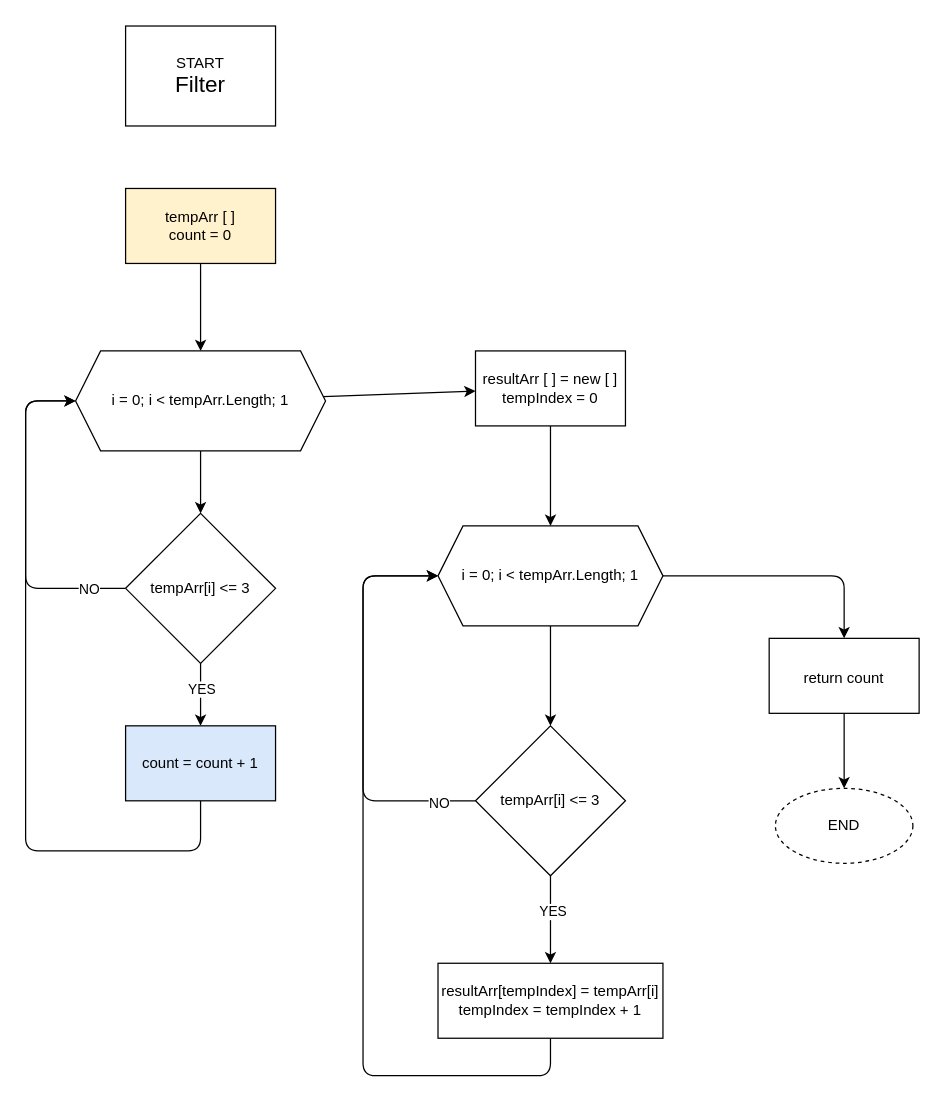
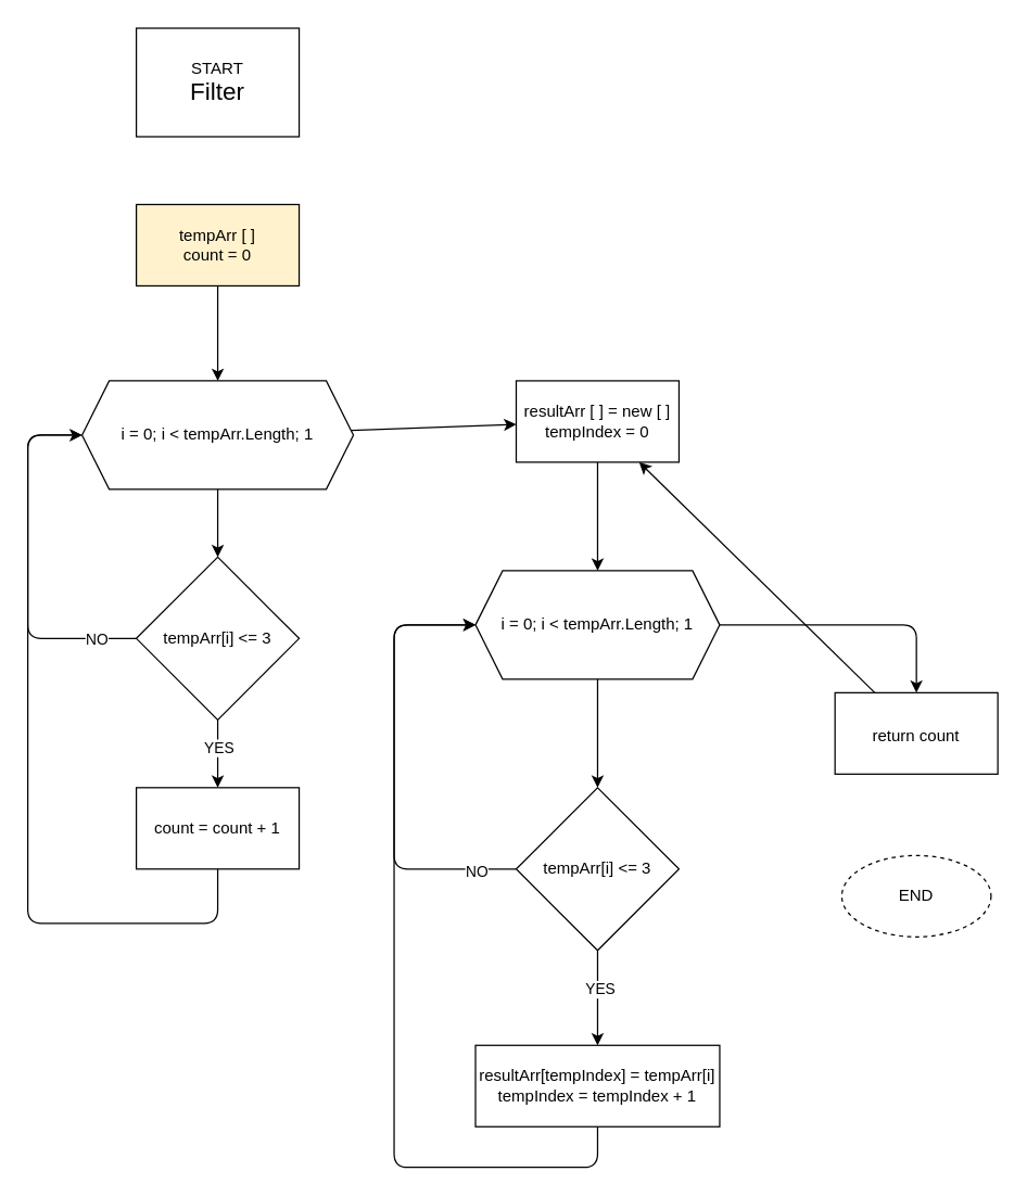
  <mxCell id="0" />
  <mxCell id="1" parent="0" />
  <mxCell id="2" value="START&lt;br&gt;&lt;font style=&quot;font-size: 18px;&quot;&gt;Filter&lt;/font&gt;" style="whiteSpace=wrap;html=1;rounded=0;" vertex="1" parent="1"><mxGeometry x="100" y="20" width="120" height="80" as="geometry" /></mxCell>
  <mxCell id="3" value="" style="edgeStyle=none;html=1;" edge="1" parent="1" source="4" target="7"><mxGeometry relative="1" as="geometry" /></mxCell>
  <mxCell id="4" value="tempArr [ ]&lt;br&gt;count = 0" style="whiteSpace=wrap;html=1;fillColor=#fff2cc;" vertex="1" parent="1"><mxGeometry x="100" y="150" width="120" height="60" as="geometry" /></mxCell>
  <mxCell id="5" value="" style="edgeStyle=none;html=1;" edge="1" parent="1" source="7" target="12"><mxGeometry relative="1" as="geometry" /></mxCell>
  <mxCell id="6" value="" style="edgeStyle=none;html=1;" edge="1" parent="1" source="7" target="16"><mxGeometry relative="1" as="geometry" /></mxCell>
  <mxCell id="7" value="i = 0; i &amp;lt; tempArr.Length; 1" style="shape=hexagon;perimeter=hexagonPerimeter2;whiteSpace=wrap;html=1;fixedSize=1;" vertex="1" parent="1"><mxGeometry x="60" y="280" width="200" height="80" as="geometry" /></mxCell>
  <mxCell id="8" value="" style="edgeStyle=none;html=1;" edge="1" parent="1" source="12" target="14"><mxGeometry relative="1" as="geometry" /></mxCell>
  <mxCell id="9" value="YES" style="edgeLabel;html=1;align=center;verticalAlign=middle;resizable=0;points=[];" vertex="1" connectable="0" parent="8"><mxGeometry x="-0.455" y="1" relative="1" as="geometry"><mxPoint x="-1" y="6" as="offset" /></mxGeometry></mxCell>
  <mxCell id="10" style="edgeStyle=none;html=1;" edge="1" parent="1" source="12"><mxGeometry relative="1" as="geometry"><mxPoint x="60" y="320" as="targetPoint" /><Array as="points"><mxPoint x="20" y="470" /><mxPoint x="20" y="320" /></Array></mxGeometry></mxCell>
  <mxCell id="11" value="NO" style="edgeLabel;html=1;align=center;verticalAlign=middle;resizable=0;points=[];" vertex="1" connectable="0" parent="10"><mxGeometry x="-0.76" y="1" relative="1" as="geometry"><mxPoint x="2" y="-1" as="offset" /></mxGeometry></mxCell>
  <mxCell id="12" value="tempArr[i] &amp;lt;= 3" style="rhombus;whiteSpace=wrap;html=1;" vertex="1" parent="1"><mxGeometry x="100" y="410" width="120" height="120" as="geometry" /></mxCell>
  <mxCell id="13" style="edgeStyle=none;html=1;entryX=0;entryY=0.5;entryDx=0;entryDy=0;exitX=0.5;exitY=1;exitDx=0;exitDy=0;" edge="1" parent="1" source="14" target="7"><mxGeometry relative="1" as="geometry"><Array as="points"><mxPoint x="160" y="680" /><mxPoint x="70" y="680" /><mxPoint x="20" y="680" /><mxPoint x="20" y="500" /><mxPoint x="20" y="320" /></Array></mxGeometry></mxCell>
- <mxCell id="14" value="count = count + 1" style="whiteSpace=wrap;html=1;fillColor=#dae8fc;" vertex="1" parent="1"><mxGeometry x="100" y="580" width="120" height="60" as="geometry" /></mxCell>
+ <mxCell id="14" value="count = count + 1" style="whiteSpace=wrap;html=1;" vertex="1" parent="1"><mxGeometry x="100" y="580" width="120" height="60" as="geometry" /></mxCell>
  <mxCell id="15" value="" style="edgeStyle=none;html=1;" edge="1" parent="1" source="16" target="19"><mxGeometry relative="1" as="geometry" /></mxCell>
  <mxCell id="16" value="resultArr [ ] = new [ ]&lt;br&gt;tempIndex = 0" style="whiteSpace=wrap;html=1;" vertex="1" parent="1"><mxGeometry x="380" y="280" width="120" height="60" as="geometry" /></mxCell>
  <mxCell id="17" value="" style="edgeStyle=none;html=1;entryX=0.5;entryY=0;entryDx=0;entryDy=0;" edge="1" parent="1" source="19" target="24"><mxGeometry relative="1" as="geometry"><mxPoint x="440" y="560" as="targetPoint" /></mxGeometry></mxCell>
  <mxCell id="18" style="edgeStyle=none;html=1;entryX=0.5;entryY=0;entryDx=0;entryDy=0;" edge="1" parent="1" source="19" target="29"><mxGeometry relative="1" as="geometry"><mxPoint x="675" y="530" as="targetPoint" /><Array as="points"><mxPoint x="675" y="460" /></Array></mxGeometry></mxCell>
  <mxCell id="19" value="i = 0; i &amp;lt; tempArr.Length; 1" style="shape=hexagon;perimeter=hexagonPerimeter2;whiteSpace=wrap;html=1;fixedSize=1;" vertex="1" parent="1"><mxGeometry x="350" y="420" width="180" height="80" as="geometry" /></mxCell>
  <mxCell id="20" value="" style="edgeStyle=none;html=1;" edge="1" parent="1" source="24" target="26"><mxGeometry relative="1" as="geometry" /></mxCell>
  <mxCell id="21" value="YES" style="edgeLabel;html=1;align=center;verticalAlign=middle;resizable=0;points=[];" vertex="1" connectable="0" parent="20"><mxGeometry x="-0.2" y="1" relative="1" as="geometry"><mxPoint as="offset" /></mxGeometry></mxCell>
  <mxCell id="22" style="edgeStyle=none;html=1;" edge="1" parent="1" source="24"><mxGeometry relative="1" as="geometry"><mxPoint x="350" y="460" as="targetPoint" /><Array as="points"><mxPoint x="290" y="640" /><mxPoint x="290" y="460" /></Array></mxGeometry></mxCell>
  <mxCell id="23" value="NO" style="edgeLabel;html=1;align=center;verticalAlign=middle;resizable=0;points=[];" vertex="1" connectable="0" parent="22"><mxGeometry x="-0.816" y="1" relative="1" as="geometry"><mxPoint as="offset" /></mxGeometry></mxCell>
  <mxCell id="24" value="tempArr[i] &amp;lt;= 3" style="rhombus;whiteSpace=wrap;html=1;" vertex="1" parent="1"><mxGeometry x="380" y="580" width="120" height="120" as="geometry" /></mxCell>
  <mxCell id="25" style="edgeStyle=none;html=1;entryX=0;entryY=0.5;entryDx=0;entryDy=0;" edge="1" parent="1" source="26" target="19"><mxGeometry relative="1" as="geometry"><Array as="points"><mxPoint x="440" y="860" /><mxPoint x="290" y="860" /><mxPoint x="290" y="600" /><mxPoint x="290" y="460" /></Array></mxGeometry></mxCell>
  <mxCell id="26" value="resultArr[tempIndex] = tempArr[i]&lt;br&gt;tempIndex = tempIndex + 1" style="whiteSpace=wrap;html=1;" vertex="1" parent="1"><mxGeometry x="350" y="770" width="180" height="60" as="geometry" /></mxCell>
  <mxCell id="27" value="END" style="ellipse;whiteSpace=wrap;html=1;dashed=1;" vertex="1" parent="1"><mxGeometry x="620" y="630" width="110" height="60" as="geometry" /></mxCell>
- <mxCell id="28" value="" style="edgeStyle=none;html=1;fontSize=18;" edge="1" parent="1" source="29" target="27"><mxGeometry relative="1" as="geometry" /></mxCell>
+ <mxCell id="28" value="" style="edgeStyle=none;html=1;fontSize=18;" edge="1" parent="1" source="29" target="16"><mxGeometry relative="1" as="geometry" /></mxCell>
  <mxCell id="29" value="&lt;font style=&quot;font-size: 12px;&quot;&gt;return count&lt;/font&gt;" style="rounded=0;whiteSpace=wrap;html=1;fontSize=18;" vertex="1" parent="1"><mxGeometry x="615" y="510" width="120" height="60" as="geometry" /></mxCell>
